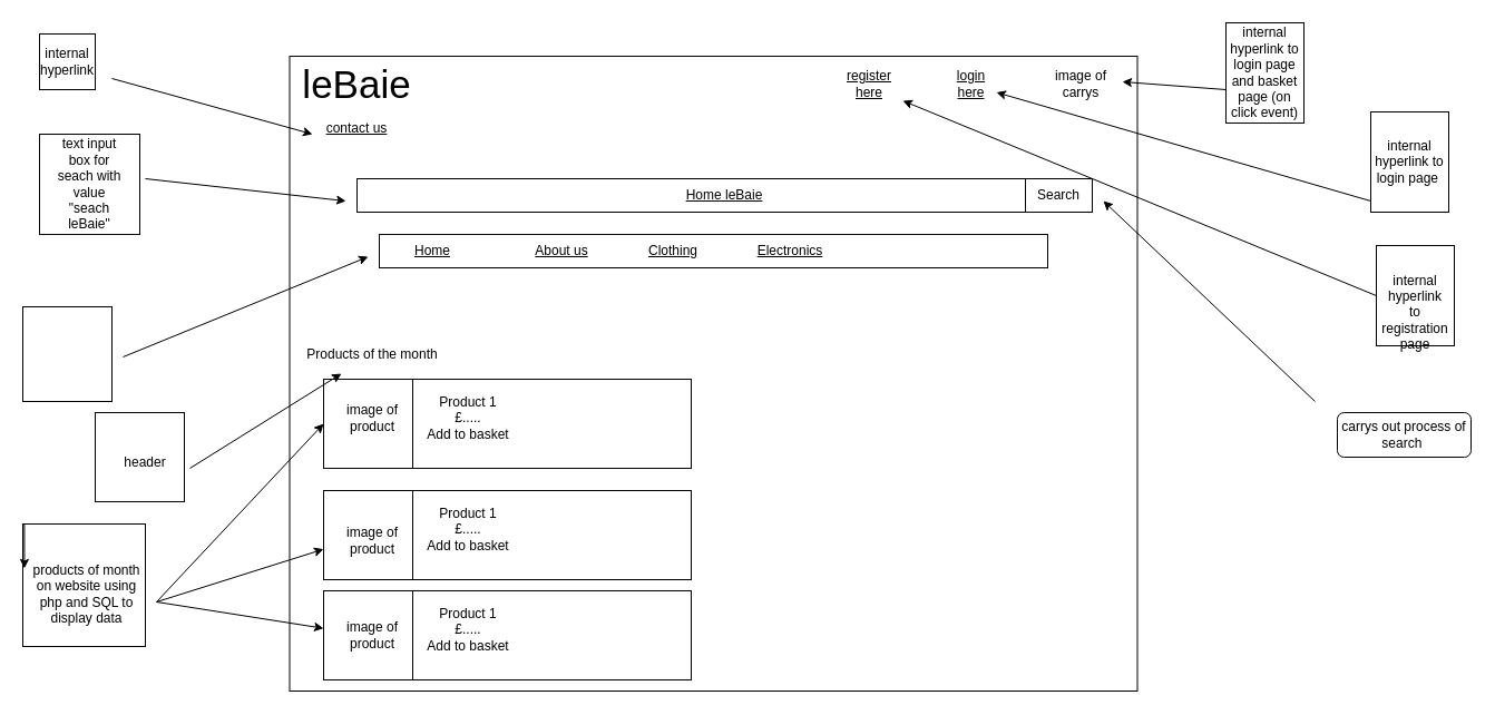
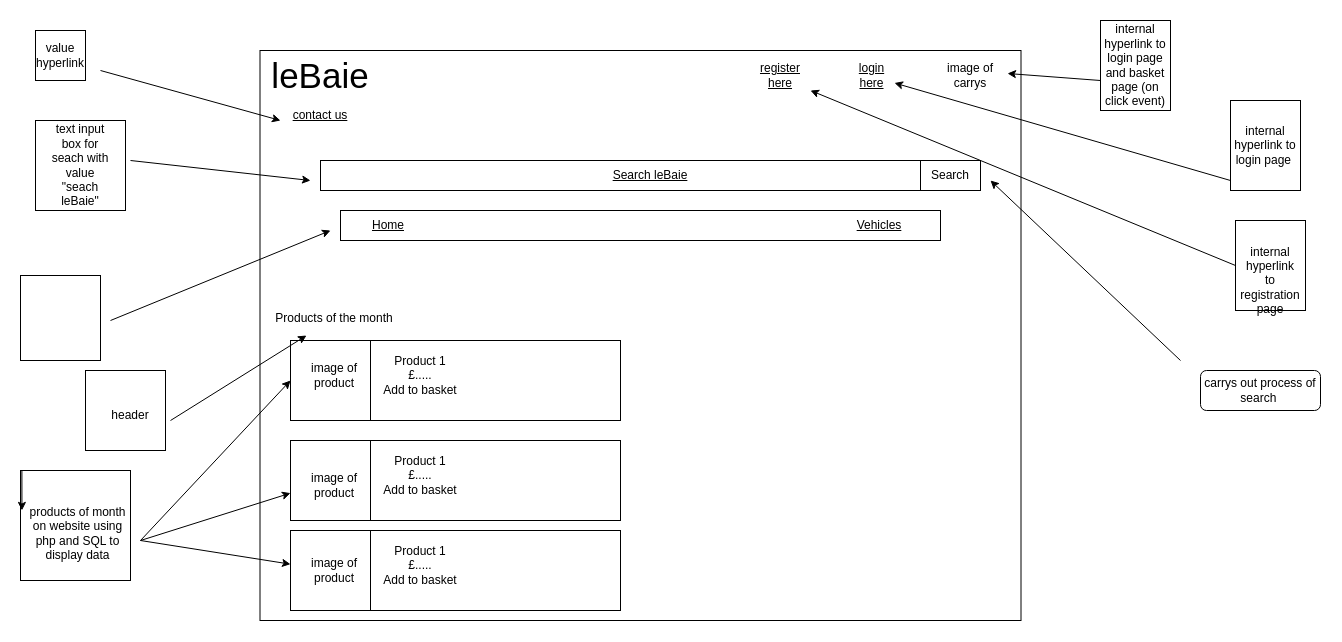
  <mxCell id="0" />
  <mxCell id="1" parent="0" />
  <mxCell id="2" value="" style="rounded=0;whiteSpace=wrap;html=1;fillColor=none;fontStyle=4" parent="1" vertex="1"><mxGeometry x="259.5" y="50" width="761" height="570" as="geometry" /></mxCell>
  <mxCell id="3" value="" style="rounded=0;whiteSpace=wrap;html=1;" vertex="1" parent="1"><mxGeometry x="370" y="340" width="250" height="80" as="geometry" /></mxCell>
  <mxCell id="4" value="" style="rounded=0;whiteSpace=wrap;html=1;fillColor=none;" parent="1" vertex="1"><mxGeometry x="20" y="275" width="80" height="85" as="geometry" /></mxCell>
  <mxCell id="5" value="" style="whiteSpace=wrap;html=1;aspect=fixed;fillColor=none;" parent="1" vertex="1"><mxGeometry x="20" y="470" width="110" height="110" as="geometry" /></mxCell>
  <mxCell id="6" value="" style="rounded=0;whiteSpace=wrap;html=1;fillColor=none;" parent="1" vertex="1"><mxGeometry x="340" y="210" width="600" height="30" as="geometry" /></mxCell>
  <mxCell id="7" value="" style="whiteSpace=wrap;html=1;aspect=fixed;fillColor=none;" parent="1" vertex="1"><mxGeometry x="35" y="30" width="50" height="50" as="geometry" /></mxCell>
  <mxCell id="8" value="" style="whiteSpace=wrap;html=1;aspect=fixed;fillColor=none;" parent="1" vertex="1"><mxGeometry x="35" y="120" width="90" height="90" as="geometry" /></mxCell>
  <mxCell id="9" value="" style="endArrow=none;html=1;rounded=0;" parent="1" edge="1"><mxGeometry width="50" height="50" relative="1" as="geometry"><mxPoint x="390" y="555" as="sourcePoint" /><mxPoint x="390" y="555" as="targetPoint" /></mxGeometry></mxCell>
- <mxCell id="10" value="Home leBaie" style="rounded=0;whiteSpace=wrap;html=1;fontStyle=4" parent="1" vertex="1"><mxGeometry x="320" y="160" width="660" height="30" as="geometry" /></mxCell>
+ <mxCell id="10" value="Search leBaie" style="rounded=0;whiteSpace=wrap;html=1;fontStyle=4" parent="1" vertex="1"><mxGeometry x="320" y="160" width="660" height="30" as="geometry" /></mxCell>
  <mxCell id="11" value="&lt;font style=&quot;font-size: 35px;&quot;&gt;leBaie&lt;/font&gt;" style="text;html=1;strokeColor=none;fillColor=none;align=center;verticalAlign=middle;whiteSpace=wrap;rounded=0;fontStyle=0" parent="1" vertex="1"><mxGeometry x="290" y="70" width="60" height="10" as="geometry" /></mxCell>
  <mxCell id="12" value="&lt;span&gt;Home &lt;/span&gt;" style="text;html=1;strokeColor=none;fillColor=none;align=center;verticalAlign=middle;whiteSpace=wrap;rounded=0;fontStyle=4" parent="1" vertex="1"><mxGeometry x="358" y="210" width="60" height="30" as="geometry" /></mxCell>
- <mxCell id="13" value="Electronics " style="text;html=1;strokeColor=none;fillColor=none;align=center;verticalAlign=middle;whiteSpace=wrap;rounded=0;fontStyle=4" parent="1" vertex="1"><mxGeometry x="679" y="210" width="60" height="30" as="geometry" /></mxCell>
- <mxCell id="14" value="Clothing" style="text;html=1;strokeColor=none;fillColor=none;align=center;verticalAlign=middle;whiteSpace=wrap;rounded=0;fontStyle=4" parent="1" vertex="1"><mxGeometry x="574" y="210" width="60" height="30" as="geometry" /></mxCell>
- <mxCell id="16" value="About us" style="text;html=1;strokeColor=none;fillColor=none;align=center;verticalAlign=middle;whiteSpace=wrap;rounded=0;fontStyle=4" parent="1" vertex="1"><mxGeometry x="474" y="210" width="60" height="30" as="geometry" /></mxCell>
+ <mxCell id="15" value="Vehicles" style="text;html=1;strokeColor=none;fillColor=none;align=center;verticalAlign=middle;whiteSpace=wrap;rounded=0;fontStyle=4" parent="1" vertex="1"><mxGeometry x="849" y="210" width="60" height="30" as="geometry" /></mxCell>
  <mxCell id="17" value="&lt;span&gt;contact us&lt;br&gt;&lt;/span&gt;" style="text;html=1;strokeColor=none;fillColor=none;align=center;verticalAlign=middle;whiteSpace=wrap;rounded=0;fontStyle=4" parent="1" vertex="1"><mxGeometry x="290" y="100" width="60" height="30" as="geometry" /></mxCell>
  <mxCell id="18" value="Products of the month" style="text;html=1;strokeColor=none;fillColor=none;align=center;verticalAlign=middle;whiteSpace=wrap;rounded=0;" parent="1" vertex="1"><mxGeometry x="194" y="300" width="280" height="35" as="geometry" /></mxCell>
  <mxCell id="19" value="" style="whiteSpace=wrap;html=1;aspect=fixed;" parent="1" vertex="1"><mxGeometry x="290" y="340" width="80" height="80" as="geometry" /></mxCell>
  <mxCell id="20" value="Product 1&lt;br&gt;£.....&lt;br&gt;Add to basket" style="text;html=1;strokeColor=none;fillColor=none;align=center;verticalAlign=middle;whiteSpace=wrap;rounded=0;" parent="1" vertex="1"><mxGeometry x="370" y="360" width="100" height="30" as="geometry" /></mxCell>
  <mxCell id="21" value="&amp;nbsp;products of month&amp;nbsp; on website using php and SQL to display data" style="text;html=1;strokeColor=none;fillColor=none;align=center;verticalAlign=middle;whiteSpace=wrap;rounded=0;" parent="1" vertex="1"><mxGeometry x="25" y="470" width="105" height="125" as="geometry" /></mxCell>
- <mxCell id="22" value="internal hyperlink " style="text;html=1;fillColor=none;align=center;verticalAlign=middle;whiteSpace=wrap;rounded=0;" parent="1" vertex="1"><mxGeometry x="30" y="40" width="60" height="30" as="geometry" /></mxCell>
+ <mxCell id="22" value="value hyperlink " style="text;html=1;fillColor=none;align=center;verticalAlign=middle;whiteSpace=wrap;rounded=0;" parent="1" vertex="1"><mxGeometry x="30" y="40" width="60" height="30" as="geometry" /></mxCell>
  <mxCell id="23" value="" style="endArrow=classic;html=1;rounded=0;" parent="1" edge="1"><mxGeometry width="50" height="50" relative="1" as="geometry"><mxPoint x="110" y="320" as="sourcePoint" /><mxPoint x="330" y="230" as="targetPoint" /></mxGeometry></mxCell>
  <mxCell id="24" value="" style="endArrow=classic;html=1;rounded=0;" parent="1" edge="1"><mxGeometry width="50" height="50" relative="1" as="geometry"><mxPoint x="140" y="540" as="sourcePoint" /><mxPoint x="290" y="492.632" as="targetPoint" /></mxGeometry></mxCell>
  <mxCell id="25" value="" style="endArrow=classic;html=1;rounded=0;" parent="1" edge="1"><mxGeometry width="50" height="50" relative="1" as="geometry"><mxPoint x="100" y="70" as="sourcePoint" /><mxPoint x="280" y="120" as="targetPoint" /></mxGeometry></mxCell>
  <mxCell id="26" value="" style="endArrow=classic;html=1;rounded=0;" parent="1" edge="1"><mxGeometry width="50" height="50" relative="1" as="geometry"><mxPoint x="140" y="540" as="sourcePoint" /><mxPoint x="290" y="563.684" as="targetPoint" /></mxGeometry></mxCell>
  <mxCell id="27" value="" style="endArrow=classic;html=1;rounded=0;entryX=0;entryY=0.5;entryDx=0;entryDy=0;" parent="1" edge="1" target="19"><mxGeometry width="50" height="50" relative="1" as="geometry"><mxPoint x="140" y="540" as="sourcePoint" /><mxPoint x="590" y="440" as="targetPoint" /></mxGeometry></mxCell>
  <mxCell id="28" value="" style="endArrow=classic;html=1;rounded=0;" parent="1" edge="1"><mxGeometry width="50" height="50" relative="1" as="geometry"><mxPoint x="130" y="160" as="sourcePoint" /><mxPoint x="310" y="180" as="targetPoint" /></mxGeometry></mxCell>
  <mxCell id="29" value="text input box for seach with value &quot;seach leBaie&quot; " style="text;html=1;strokeColor=none;fillColor=none;align=center;verticalAlign=middle;whiteSpace=wrap;rounded=0;" parent="1" vertex="1"><mxGeometry x="50" y="150" width="60" height="30" as="geometry" /></mxCell>
  <mxCell id="30" value="Search" style="rounded=0;whiteSpace=wrap;html=1;" parent="1" vertex="1"><mxGeometry x="920" y="160" width="60" height="30" as="geometry" /></mxCell>
  <mxCell id="31" value="" style="endArrow=classic;html=1;rounded=0;" parent="1" edge="1"><mxGeometry width="50" height="50" relative="1" as="geometry"><mxPoint x="1180" y="360" as="sourcePoint" /><mxPoint x="990" y="180" as="targetPoint" /></mxGeometry></mxCell>
  <mxCell id="32" value="carrys out process of search&amp;nbsp;" style="whiteSpace=wrap;html=1;fillColor=none;rounded=1;" parent="1" vertex="1"><mxGeometry x="1200" y="370" width="120" height="40" as="geometry" /></mxCell>
  <mxCell id="33" value="&lt;u&gt;register here&lt;/u&gt;" style="text;html=1;strokeColor=none;fillColor=none;align=center;verticalAlign=middle;whiteSpace=wrap;rounded=0;" parent="1" vertex="1"><mxGeometry x="750" y="60" width="60" height="30" as="geometry" /></mxCell>
  <mxCell id="34" value="&lt;u&gt;login here&lt;/u&gt;" style="text;html=1;strokeColor=none;fillColor=none;align=center;verticalAlign=middle;whiteSpace=wrap;rounded=0;" parent="1" vertex="1"><mxGeometry x="849" y="60" width="45" height="30" as="geometry" /></mxCell>
  <mxCell id="35" value="" style="endArrow=classic;html=1;rounded=0;exitX=0;exitY=0.5;exitDx=0;exitDy=0;entryX=1;entryY=1;entryDx=0;entryDy=0;" parent="1" source="37" edge="1" target="33"><mxGeometry width="50" height="50" relative="1" as="geometry"><mxPoint x="1220" y="260" as="sourcePoint" /><mxPoint x="840" y="90" as="targetPoint" /></mxGeometry></mxCell>
  <mxCell id="36" value="internal hyperlink to registration page" style="text;html=1;strokeColor=none;fillColor=none;align=center;verticalAlign=middle;whiteSpace=wrap;rounded=0;" parent="1" vertex="1"><mxGeometry x="1240" y="265" width="60" height="30" as="geometry" /></mxCell>
  <mxCell id="37" value="" style="rounded=0;whiteSpace=wrap;html=1;fillColor=none;" parent="1" vertex="1"><mxGeometry x="1235" y="220" width="70" height="90" as="geometry" /></mxCell>
  <mxCell id="38" value="internal hyperlink to login page&amp;nbsp;" style="rounded=0;whiteSpace=wrap;html=1;fillColor=none;" parent="1" vertex="1"><mxGeometry x="1230" y="100" width="70" height="90" as="geometry" /></mxCell>
  <mxCell id="39" value="" style="endArrow=classic;html=1;rounded=0;entryX=1;entryY=0.75;entryDx=0;entryDy=0;" parent="1" target="34" edge="1"><mxGeometry width="50" height="50" relative="1" as="geometry"><mxPoint x="1230" y="180" as="sourcePoint" /><mxPoint x="1280" y="130" as="targetPoint" /></mxGeometry></mxCell>
  <mxCell id="40" value="" style="endArrow=none;html=1;rounded=0;" parent="1" edge="1"><mxGeometry width="50" height="50" relative="1" as="geometry"><mxPoint x="1300" y="520" as="sourcePoint" /><mxPoint x="1300" y="520" as="targetPoint" /></mxGeometry></mxCell>
  <mxCell id="41" style="edgeStyle=orthogonalEdgeStyle;rounded=0;orthogonalLoop=1;jettySize=auto;html=1;exitX=0;exitY=0;exitDx=0;exitDy=0;entryX=0.013;entryY=0.363;entryDx=0;entryDy=0;entryPerimeter=0;" edge="1" parent="1" source="5" target="5"><mxGeometry relative="1" as="geometry" /></mxCell>
  <mxCell id="42" value="" style="rounded=0;whiteSpace=wrap;html=1;" vertex="1" parent="1"><mxGeometry x="370" y="440" width="250" height="80" as="geometry" /></mxCell>
  <mxCell id="43" value="" style="whiteSpace=wrap;html=1;aspect=fixed;" vertex="1" parent="1"><mxGeometry x="290" y="440" width="80" height="80" as="geometry" /></mxCell>
  <mxCell id="44" value="Product 1&lt;br&gt;£.....&lt;br&gt;Add to basket" style="text;html=1;strokeColor=none;fillColor=none;align=center;verticalAlign=middle;whiteSpace=wrap;rounded=0;" vertex="1" parent="1"><mxGeometry x="370" y="460" width="100" height="30" as="geometry" /></mxCell>
  <mxCell id="45" value="" style="rounded=0;whiteSpace=wrap;html=1;" vertex="1" parent="1"><mxGeometry x="370" y="530" width="250" height="80" as="geometry" /></mxCell>
  <mxCell id="46" value="" style="whiteSpace=wrap;html=1;aspect=fixed;" vertex="1" parent="1"><mxGeometry x="290" y="530" width="80" height="80" as="geometry" /></mxCell>
  <mxCell id="47" value="Product 1&lt;br&gt;£.....&lt;br&gt;Add to basket" style="text;html=1;strokeColor=none;fillColor=none;align=center;verticalAlign=middle;whiteSpace=wrap;rounded=0;" vertex="1" parent="1"><mxGeometry x="370" y="550" width="100" height="30" as="geometry" /></mxCell>
  <mxCell id="48" value="image of product" style="text;html=1;strokeColor=none;fillColor=none;align=center;verticalAlign=middle;whiteSpace=wrap;rounded=0;" vertex="1" parent="1"><mxGeometry x="304" y="360" width="60" height="30" as="geometry" /></mxCell>
  <mxCell id="49" value="image of product" style="text;html=1;strokeColor=none;fillColor=none;align=center;verticalAlign=middle;whiteSpace=wrap;rounded=0;" vertex="1" parent="1"><mxGeometry x="304" y="470" width="60" height="30" as="geometry" /></mxCell>
  <mxCell id="50" value="image of product" style="text;html=1;strokeColor=none;fillColor=none;align=center;verticalAlign=middle;whiteSpace=wrap;rounded=0;" vertex="1" parent="1"><mxGeometry x="304" y="555" width="60" height="30" as="geometry" /></mxCell>
  <mxCell id="51" value="image of carrys" style="text;html=1;strokeColor=none;fillColor=none;align=center;verticalAlign=middle;whiteSpace=wrap;rounded=0;" vertex="1" parent="1"><mxGeometry x="940" y="60" width="60" height="30" as="geometry" /></mxCell>
  <mxCell id="52" value="internal hyperlink to login page and basket page (on click event)" style="rounded=0;whiteSpace=wrap;html=1;fillColor=none;" vertex="1" parent="1"><mxGeometry x="1100" y="20" width="70" height="90" as="geometry" /></mxCell>
  <mxCell id="53" value="" style="endArrow=classic;html=1;rounded=0;entryX=1.117;entryY=0.433;entryDx=0;entryDy=0;entryPerimeter=0;" edge="1" parent="1" target="51"><mxGeometry width="50" height="50" relative="1" as="geometry"><mxPoint x="1100" y="80" as="sourcePoint" /><mxPoint x="1150" y="30" as="targetPoint" /></mxGeometry></mxCell>
  <mxCell id="54" value="" style="whiteSpace=wrap;html=1;aspect=fixed;" vertex="1" parent="1"><mxGeometry x="85" y="370" width="80" height="80" as="geometry" /></mxCell>
  <mxCell id="55" value="header" style="text;html=1;strokeColor=none;fillColor=none;align=center;verticalAlign=middle;whiteSpace=wrap;rounded=0;" vertex="1" parent="1"><mxGeometry x="100" y="400" width="60" height="30" as="geometry" /></mxCell>
  <mxCell id="56" value="" style="endArrow=classic;html=1;rounded=0;" edge="1" parent="1" target="18"><mxGeometry width="50" height="50" relative="1" as="geometry"><mxPoint x="170" y="420" as="sourcePoint" /><mxPoint y="370" as="targetPoint" x="220" /></mxGeometry></mxCell>
